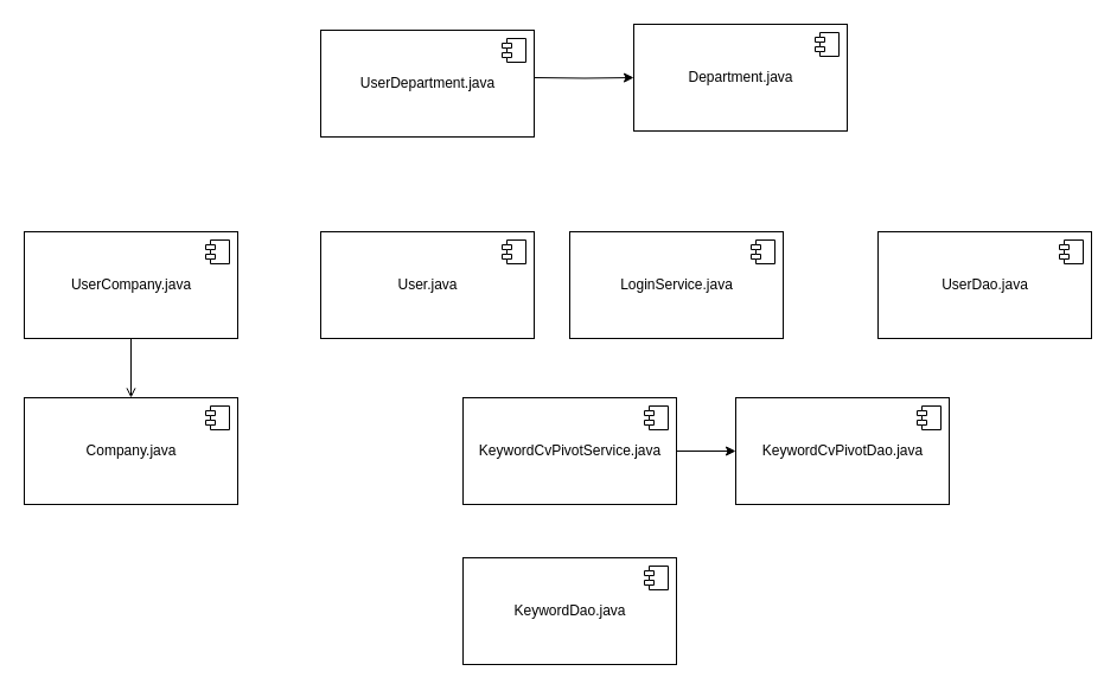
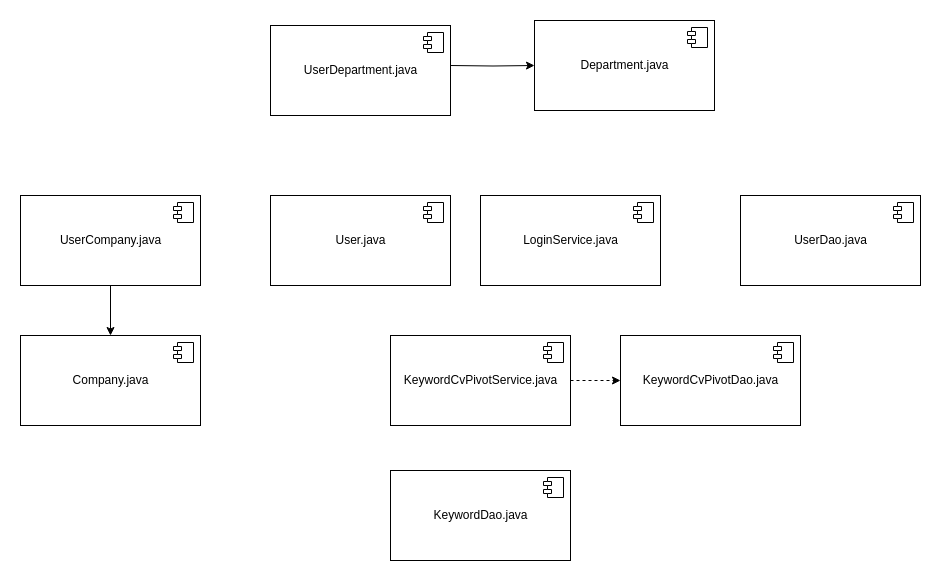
  <mxCell id="0" />
  <mxCell id="1" parent="0" />
  <mxCell id="2" value="User.java" style="html=1;" vertex="1" parent="1"><mxGeometry x="270" y="195" width="180" height="90" as="geometry" /></mxCell>
  <mxCell id="3" value="" style="shape=component;jettyWidth=8;jettyHeight=4;" vertex="1" parent="2"><mxGeometry x="1" width="20" height="20" relative="1" as="geometry"><mxPoint x="-27" y="7" as="offset" /></mxGeometry></mxCell>
  <mxCell id="4" value="UserDepartment.java" style="html=1;" vertex="1" parent="1"><mxGeometry x="270" y="25" width="180" height="90" as="geometry" /></mxCell>
  <mxCell id="5" value="" style="shape=component;jettyWidth=8;jettyHeight=4;" vertex="1" parent="4"><mxGeometry x="1" width="20" height="20" relative="1" as="geometry"><mxPoint x="-27" y="7" as="offset" /></mxGeometry></mxCell>
- <mxCell id="6" style="edgeStyle=orthogonalEdgeStyle;rounded=0;orthogonalLoop=1;jettySize=auto;html=1;endArrow=open;" edge="1" parent="1" source="7" target="10"><mxGeometry relative="1" as="geometry" /></mxCell>
+ <mxCell id="6" style="edgeStyle=orthogonalEdgeStyle;rounded=0;orthogonalLoop=1;jettySize=auto;html=1;" edge="1" parent="1" source="7" target="10"><mxGeometry relative="1" as="geometry" /></mxCell>
  <mxCell id="7" value="&lt;span class=&quot;pl-smi&quot;&gt;UserCompany.java&lt;/span&gt;" style="html=1;" vertex="1" parent="1"><mxGeometry x="20" y="195" width="180" height="90" as="geometry" /></mxCell>
  <mxCell id="8" value="" style="shape=component;jettyWidth=8;jettyHeight=4;" vertex="1" parent="7"><mxGeometry x="1" width="20" height="20" relative="1" as="geometry"><mxPoint x="-27" y="7" as="offset" /></mxGeometry></mxCell>
  <mxCell id="9" value="" style="edgeStyle=orthogonalEdgeStyle;rounded=0;orthogonalLoop=1;jettySize=auto;html=1;" edge="1" parent="1" target="12"><mxGeometry relative="1" as="geometry"><mxPoint x="450" y="65" as="sourcePoint" /></mxGeometry></mxCell>
  <mxCell id="10" value="Company.java" style="html=1;" vertex="1" parent="1"><mxGeometry x="20" y="335" width="180" height="90" as="geometry" /></mxCell>
  <mxCell id="11" value="" style="shape=component;jettyWidth=8;jettyHeight=4;" vertex="1" parent="10"><mxGeometry x="1" width="20" height="20" relative="1" as="geometry"><mxPoint x="-27" y="7" as="offset" /></mxGeometry></mxCell>
  <mxCell id="12" value="Department.java" style="html=1;" vertex="1" parent="1"><mxGeometry x="534" y="20" width="180" height="90" as="geometry" /></mxCell>
  <mxCell id="13" value="" style="shape=component;jettyWidth=8;jettyHeight=4;" vertex="1" parent="12"><mxGeometry x="1" width="20" height="20" relative="1" as="geometry"><mxPoint x="-27" y="7" as="offset" /></mxGeometry></mxCell>
  <mxCell id="14" value="UserDao.java" style="html=1;" vertex="1" parent="1"><mxGeometry x="740" y="195" width="180" height="90" as="geometry" /></mxCell>
  <mxCell id="15" value="" style="shape=component;jettyWidth=8;jettyHeight=4;" vertex="1" parent="14"><mxGeometry x="1" width="20" height="20" relative="1" as="geometry"><mxPoint x="-27" y="7" as="offset" /></mxGeometry></mxCell>
  <mxCell id="16" value="LoginService.java" style="html=1;" vertex="1" parent="1"><mxGeometry x="480" y="195" width="180" height="90" as="geometry" /></mxCell>
  <mxCell id="17" value="" style="shape=component;jettyWidth=8;jettyHeight=4;" vertex="1" parent="16"><mxGeometry x="1" width="20" height="20" relative="1" as="geometry"><mxPoint x="-27" y="7" as="offset" /></mxGeometry></mxCell>
- <mxCell id="18" value="" style="edgeStyle=orthogonalEdgeStyle;rounded=0;orthogonalLoop=1;jettySize=auto;html=1;" edge="1" parent="1" source="19" target="21"><mxGeometry relative="1" as="geometry" /></mxCell>
+ <mxCell id="18" value="" style="edgeStyle=orthogonalEdgeStyle;rounded=0;orthogonalLoop=1;jettySize=auto;html=1;dashed=1;" edge="1" parent="1" source="19" target="21"><mxGeometry relative="1" as="geometry" /></mxCell>
  <mxCell id="19" value="&lt;span class=&quot;pl-en&quot;&gt;KeywordCvPivotService.java&lt;/span&gt;" style="html=1;" vertex="1" parent="1"><mxGeometry x="390" y="335" width="180" height="90" as="geometry" /></mxCell>
  <mxCell id="20" value="" style="shape=component;jettyWidth=8;jettyHeight=4;" vertex="1" parent="19"><mxGeometry x="1" width="20" height="20" relative="1" as="geometry"><mxPoint x="-27" y="7" as="offset" /></mxGeometry></mxCell>
  <mxCell id="21" value="KeywordCvPivotDao.java" style="html=1;" vertex="1" parent="1"><mxGeometry x="620" y="335" width="180" height="90" as="geometry" /></mxCell>
  <mxCell id="22" value="" style="shape=component;jettyWidth=8;jettyHeight=4;" vertex="1" parent="21"><mxGeometry x="1" width="20" height="20" relative="1" as="geometry"><mxPoint x="-27" y="7" as="offset" /></mxGeometry></mxCell>
  <mxCell id="23" value="&lt;span class=&quot;pl-smi&quot;&gt;KeywordDao.java&lt;/span&gt;" style="html=1;" vertex="1" parent="1"><mxGeometry x="390" y="470" width="180" height="90" as="geometry" /></mxCell>
  <mxCell id="24" value="" style="shape=component;jettyWidth=8;jettyHeight=4;" vertex="1" parent="23"><mxGeometry x="1" width="20" height="20" relative="1" as="geometry"><mxPoint x="-27" y="7" as="offset" /></mxGeometry></mxCell>
